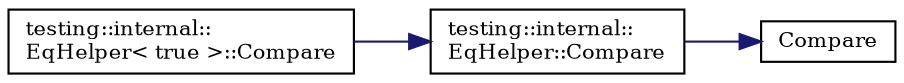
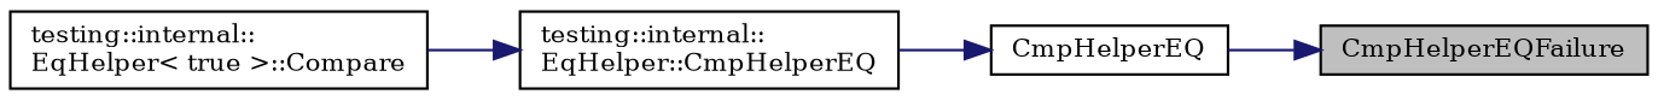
  digraph {
    fontname="DejaVu Serif"
    rankdir=RL
    node [color=black fontname="DejaVu Serif" fontsize=10 shape=record]
    edge [color=midnightblue dir=back fontname="DejaVu Serif" fontsize=10 labelfontname=Helvetica labelfontsize=10 style=solid]
-   n2 [height=0.2 label=Compare width=0.4]
-   n3 [height=0.2 label="testing::internal::\lEqHelper::Compare" width=0.4]
+   n1 [fillcolor=grey75 fontcolor=black height=0.2 label=CmpHelperEQFailure style=filled width=0.4]
+   n2 [height=0.2 label=CmpHelperEQ width=0.4]
+   n3 [height=0.2 label="testing::internal::\lEqHelper::CmpHelperEQ" width=0.4]
    n4 [height=0.2 label="testing::internal::\lEqHelper\< true \>::Compare" width=0.4]
+   n1 -> n2
    n2 -> n3
    n3 -> n4
  }
